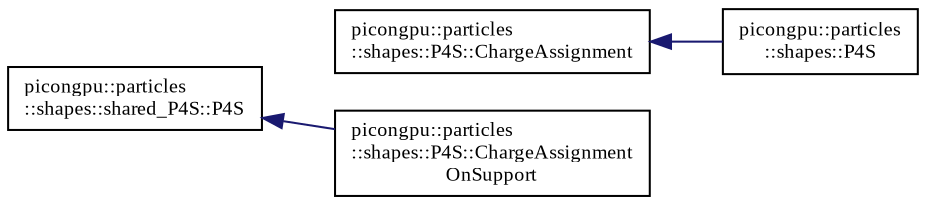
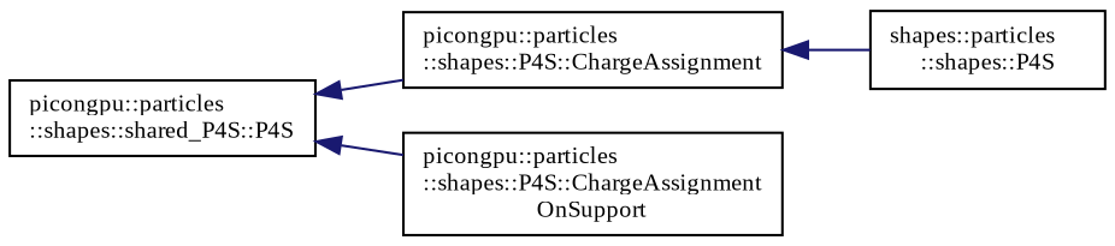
  digraph {
    fontname="Liberation Serif"
    rankdir=LR
    node [color=black fillcolor=white fontname="Liberation Serif" fontsize=10 shape=record style=filled]
    edge [color=midnightblue dir=back fontname="Liberation Serif" fontsize=10 labelfontname=Helvetica labelfontsize=10 style=solid]
    n1 [height=0.2 label="picongpu::particles\l::shapes::shared_P4S::P4S" width=0.4]
    n2 [height=0.2 label="picongpu::particles\l::shapes::P4S::ChargeAssignment" width=0.4]
    n3 [height=0.2 label="picongpu::particles\l::shapes::P4S::ChargeAssignment\lOnSupport" width=0.4]
-   n4 [height=0.2 label="picongpu::particles\l::shapes::P4S" width=0.4]
+   n4 [height=0.2 label="shapes::particles\l::shapes::P4S" width=0.4]
+   n1 -> n2
    n1 -> n3
    n2 -> n4
  }
